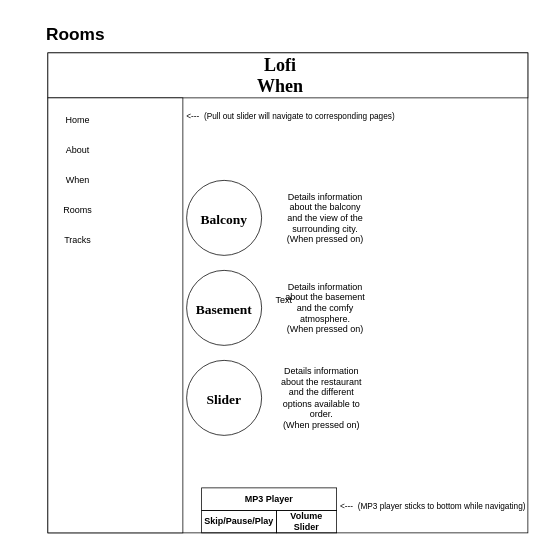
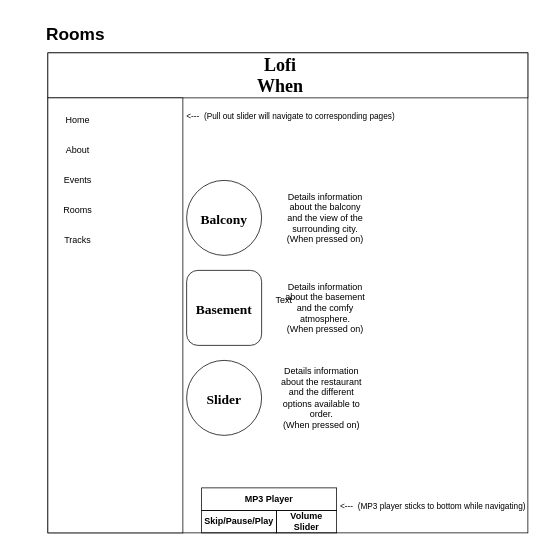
  <mxCell id="0" />
  <mxCell id="1" parent="0" />
  <mxCell id="2" value="" style="whiteSpace=wrap;html=1;aspect=fixed;" vertex="1" parent="1"><mxGeometry x="63" y="70" width="640" height="640" as="geometry" /></mxCell>
  <mxCell id="3" value="" style="rounded=0;whiteSpace=wrap;html=1;" vertex="1" parent="1"><mxGeometry x="63" y="70" width="640" height="60" as="geometry" /></mxCell>
  <mxCell id="4" value="&lt;font style=&quot;font-size: 24px&quot; face=&quot;NiteClub&quot; data-font-src=&quot;https://www.dafont.com/nite-club.font&quot;&gt;&lt;b&gt;Lofi When&lt;/b&gt;&lt;/font&gt;" style="text;html=1;strokeColor=none;fillColor=none;align=center;verticalAlign=middle;whiteSpace=wrap;rounded=0;" vertex="1" parent="1"><mxGeometry x="318" y="80" width="110" height="40" as="geometry" /></mxCell>
  <mxCell id="5" value="" style="rounded=0;whiteSpace=wrap;html=1;" vertex="1" parent="1"><mxGeometry x="63" y="130" width="180" height="580" as="geometry" /></mxCell>
  <mxCell id="6" value="&lt;b&gt;MP3 Player&lt;/b&gt;" style="text;html=1;fillColor=none;align=center;verticalAlign=middle;whiteSpace=wrap;rounded=0;strokeColor=#000000;" vertex="1" parent="1"><mxGeometry x="268" y="650" width="180" height="30" as="geometry" /></mxCell>
  <mxCell id="7" value="&lt;b&gt;Skip/Pause/Play&lt;/b&gt;" style="text;html=1;fillColor=none;align=center;verticalAlign=middle;whiteSpace=wrap;rounded=0;strokeColor=#000000;" vertex="1" parent="1"><mxGeometry x="268" y="680" width="100" height="30" as="geometry" /></mxCell>
  <mxCell id="8" value="&lt;b&gt;Volume Slider&lt;/b&gt;" style="text;html=1;fillColor=none;align=center;verticalAlign=middle;whiteSpace=wrap;rounded=0;strokeColor=#000000;" vertex="1" parent="1"><mxGeometry x="368" y="680" width="80" height="30" as="geometry" /></mxCell>
  <mxCell id="9" value="" style="ellipse;whiteSpace=wrap;html=1;aspect=fixed;" vertex="1" parent="1"><mxGeometry x="248" y="240" width="100" height="100" as="geometry" /></mxCell>
  <mxCell id="10" value="&lt;h1&gt;&lt;font face=&quot;niteclub&quot; style=&quot;font-size: 18px&quot;&gt;Balcony&lt;/font&gt;&lt;/h1&gt;" style="text;html=1;strokeColor=none;fillColor=none;align=center;verticalAlign=middle;whiteSpace=wrap;rounded=0;" vertex="1" parent="1"><mxGeometry x="278" y="280" width="40" height="20" as="geometry" /></mxCell>
- <mxCell id="11" value="&lt;h1&gt;&lt;font face=&quot;niteclub&quot; style=&quot;font-size: 18px&quot;&gt;Basement&lt;/font&gt;&lt;/h1&gt;" style="ellipse;whiteSpace=wrap;html=1;aspect=fixed;" vertex="1" parent="1"><mxGeometry x="248" y="360" width="100" height="100" as="geometry" /></mxCell>
+ <mxCell id="11" value="&lt;h1&gt;&lt;font face=&quot;niteclub&quot; style=&quot;font-size: 18px&quot;&gt;Basement&lt;/font&gt;&lt;/h1&gt;" style="whiteSpace=wrap;html=1;aspect=fixed;rounded=1;" vertex="1" parent="1"><mxGeometry x="248" y="360" width="100" height="100" as="geometry" /></mxCell>
  <mxCell id="12" value="&lt;h1&gt;&lt;font face=&quot;niteclub&quot; style=&quot;font-size: 18px&quot;&gt;Slider&lt;/font&gt;&lt;/h1&gt;" style="ellipse;whiteSpace=wrap;html=1;aspect=fixed;" vertex="1" parent="1"><mxGeometry x="248" y="480" width="100" height="100" as="geometry" /></mxCell>
  <mxCell id="13" value="&lt;span style=&quot;text-align: left&quot;&gt;Details information about the balcony and the view of the surrounding city. (When pressed on)&lt;/span&gt;" style="text;html=1;strokeColor=none;fillColor=none;align=center;verticalAlign=middle;whiteSpace=wrap;rounded=0;" vertex="1" parent="1"><mxGeometry x="373" y="225" width="120" height="130" as="geometry" /></mxCell>
  <mxCell id="14" value="&lt;span style=&quot;text-align: left&quot;&gt;Details information about the basement and the comfy atmosphere.&lt;br&gt;(When pressed on)&lt;br&gt;&lt;/span&gt;" style="text;html=1;strokeColor=none;fillColor=none;align=center;verticalAlign=middle;whiteSpace=wrap;rounded=0;" vertex="1" parent="1"><mxGeometry x="373" y="345" width="120" height="130" as="geometry" /></mxCell>
  <mxCell id="15" value="&lt;span style=&quot;text-align: left&quot;&gt;Details information about the restaurant and the different options available to order.&lt;br&gt;(When pressed on)&lt;br&gt;&lt;/span&gt;" style="text;html=1;strokeColor=none;fillColor=none;align=center;verticalAlign=middle;whiteSpace=wrap;rounded=0;" vertex="1" parent="1"><mxGeometry x="368" y="465" width="120" height="130" as="geometry" /></mxCell>
  <mxCell id="16" value="Home" style="text;html=1;strokeColor=none;fillColor=none;align=center;verticalAlign=middle;whiteSpace=wrap;rounded=0;" vertex="1" parent="1"><mxGeometry x="83" y="150" width="40" height="20" as="geometry" /></mxCell>
  <mxCell id="17" value="About" style="text;html=1;strokeColor=none;fillColor=none;align=center;verticalAlign=middle;whiteSpace=wrap;rounded=0;" vertex="1" parent="1"><mxGeometry x="83" y="190" width="40" height="20" as="geometry" /></mxCell>
- <mxCell id="18" value="When" style="text;html=1;strokeColor=none;fillColor=none;align=center;verticalAlign=middle;whiteSpace=wrap;rounded=0;" vertex="1" parent="1"><mxGeometry x="83" y="230" width="40" height="20" as="geometry" /></mxCell>
+ <mxCell id="18" value="Events" style="text;html=1;strokeColor=none;fillColor=none;align=center;verticalAlign=middle;whiteSpace=wrap;rounded=0;" vertex="1" parent="1"><mxGeometry x="83" y="230" width="40" height="20" as="geometry" /></mxCell>
  <mxCell id="19" value="Rooms" style="text;html=1;strokeColor=none;fillColor=none;align=center;verticalAlign=middle;whiteSpace=wrap;rounded=0;" vertex="1" parent="1"><mxGeometry x="83" y="270" width="40" height="20" as="geometry" /></mxCell>
  <mxCell id="20" value="Tracks" style="text;html=1;strokeColor=none;fillColor=none;align=center;verticalAlign=middle;whiteSpace=wrap;rounded=0;" vertex="1" parent="1"><mxGeometry x="83" y="310" width="40" height="20" as="geometry" /></mxCell>
  <mxCell id="21" value="Text" style="text;html=1;strokeColor=none;fillColor=none;align=center;verticalAlign=middle;whiteSpace=wrap;rounded=0;" vertex="1" parent="1"><mxGeometry x="358" y="390" width="40" height="20" as="geometry" /></mxCell>
  <mxCell id="22" value="&lt;h1&gt;&lt;span style=&quot;font-weight: normal&quot;&gt;&lt;font style=&quot;font-size: 11px&quot;&gt;&amp;lt;---&amp;nbsp; (Pull out slider will navigate to corresponding pages)&lt;/font&gt;&lt;/span&gt;&lt;/h1&gt;" style="text;html=1;strokeColor=none;fillColor=none;spacing=5;spacingTop=-20;whiteSpace=wrap;overflow=hidden;rounded=0;" vertex="1" parent="1"><mxGeometry x="243" y="130" width="295" height="40" as="geometry" /></mxCell>
  <mxCell id="23" value="&lt;h1&gt;&lt;span style=&quot;font-weight: normal&quot;&gt;&lt;font style=&quot;font-size: 11px&quot;&gt;&amp;lt;---&amp;nbsp; (MP3 player sticks to bottom while navigating)&lt;/font&gt;&lt;/span&gt;&lt;/h1&gt;" style="text;html=1;strokeColor=none;fillColor=none;spacing=5;spacingTop=-20;whiteSpace=wrap;overflow=hidden;rounded=0;" vertex="1" parent="1"><mxGeometry x="448" y="650" width="260" height="50" as="geometry" /></mxCell>
  <mxCell id="24" value="&lt;b&gt;&lt;font style=&quot;font-size: 23px&quot;&gt;Rooms&lt;/font&gt;&lt;/b&gt;" style="text;html=1;strokeColor=none;fillColor=none;align=center;verticalAlign=middle;whiteSpace=wrap;rounded=0;" vertex="1" parent="1"><mxGeometry x="20" y="20" width="160" height="50" as="geometry" /></mxCell>
